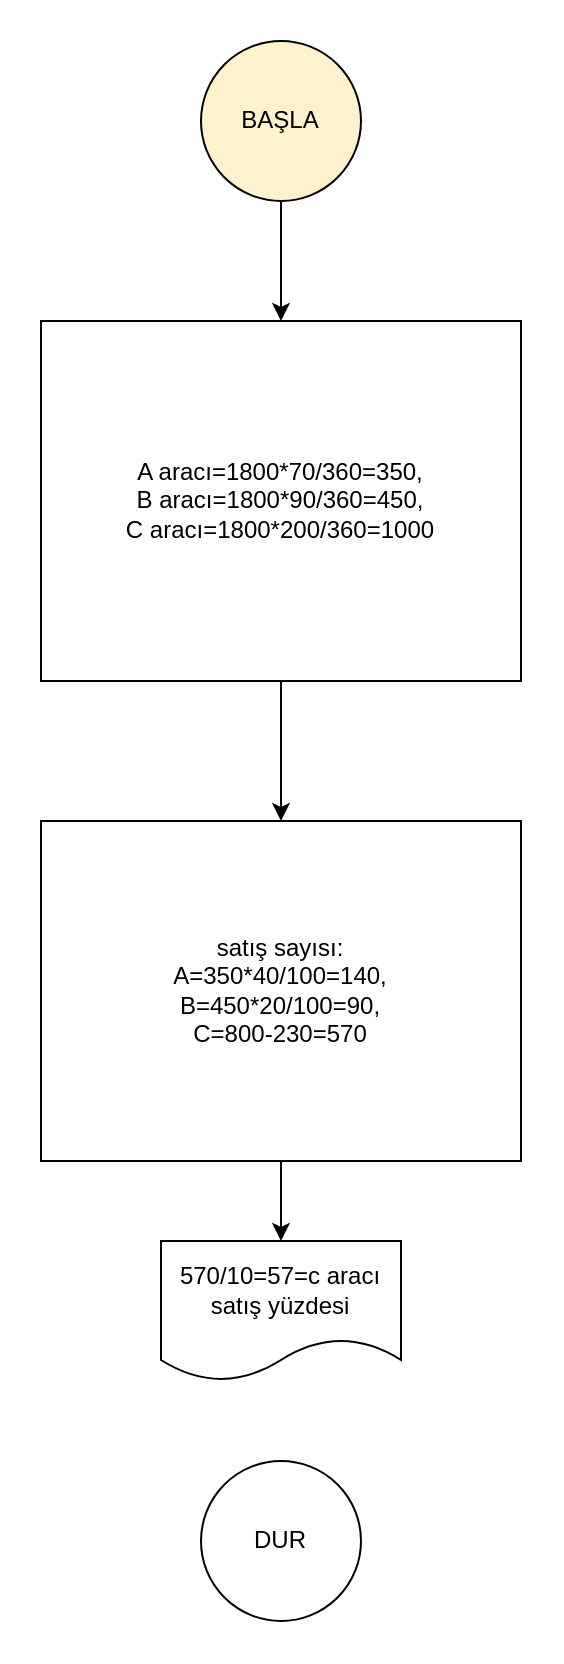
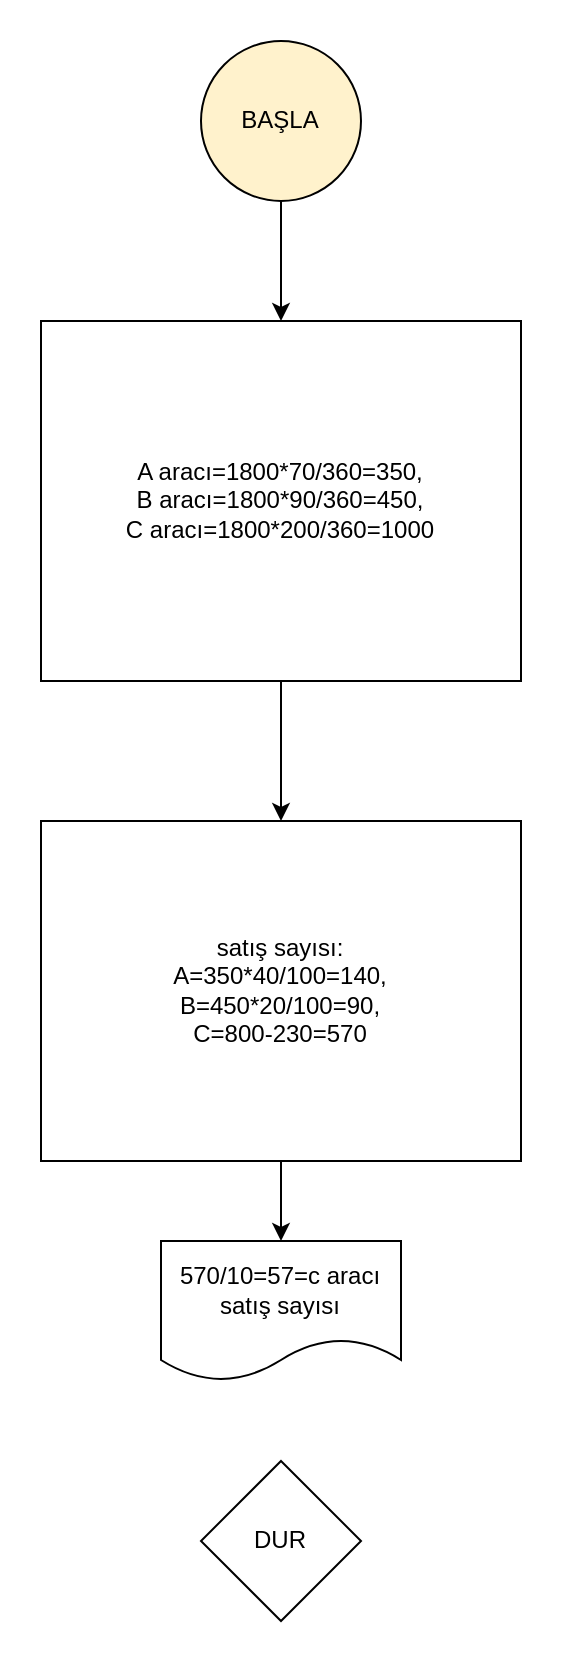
  <mxCell id="0" />
  <mxCell id="1" parent="0" />
- <mxCell id="2" value="DUR" style="ellipse;whiteSpace=wrap;html=1;aspect=fixed;" vertex="1" parent="1"><mxGeometry x="100" y="730" width="80" height="80" as="geometry" /></mxCell>
+ <mxCell id="2" value="DUR" style="rhombus;whiteSpace=wrap;html=1;aspect=fixed;" vertex="1" parent="1"><mxGeometry x="100" y="730" width="80" height="80" as="geometry" /></mxCell>
  <mxCell id="3" value="" style="edgeStyle=orthogonalEdgeStyle;rounded=0;orthogonalLoop=1;jettySize=auto;html=1;" edge="1" parent="1" source="4" target="6"><mxGeometry relative="1" as="geometry" /></mxCell>
  <mxCell id="4" value="BAŞLA" style="ellipse;whiteSpace=wrap;html=1;aspect=fixed;fillColor=#fff2cc;" vertex="1" parent="1"><mxGeometry x="100" y="20" width="80" height="80" as="geometry" /></mxCell>
  <mxCell id="5" value="" style="edgeStyle=orthogonalEdgeStyle;rounded=0;orthogonalLoop=1;jettySize=auto;html=1;" edge="1" parent="1" source="6" target="8"><mxGeometry relative="1" as="geometry" /></mxCell>
  <mxCell id="6" value="A aracı=1800*70/360=350,&lt;br&gt;B aracı=1800*90/360=450,&lt;br&gt;C aracı=1800*200/360=1000" style="rounded=0;whiteSpace=wrap;html=1;" vertex="1" parent="1"><mxGeometry x="20" y="160" width="240" height="180" as="geometry" /></mxCell>
  <mxCell id="7" value="" style="edgeStyle=orthogonalEdgeStyle;rounded=0;orthogonalLoop=1;jettySize=auto;html=1;" edge="1" parent="1" source="8" target="9"><mxGeometry relative="1" as="geometry" /></mxCell>
  <mxCell id="8" value="satış sayısı:&lt;br&gt;A=350*40/100=140,&lt;br&gt;B=450*20/100=90,&lt;br&gt;C=800-230=570" style="rounded=0;whiteSpace=wrap;html=1;" vertex="1" parent="1"><mxGeometry x="20" y="410" width="240" height="170" as="geometry" /></mxCell>
- <mxCell id="9" value="570/10=57=c aracı satış yüzdesi" style="shape=document;whiteSpace=wrap;html=1;boundedLbl=1;" vertex="1" parent="1"><mxGeometry x="80" y="620" width="120" height="70" as="geometry" /></mxCell>
+ <mxCell id="9" value="570/10=57=c aracı satış sayısı" style="shape=document;whiteSpace=wrap;html=1;boundedLbl=1;" vertex="1" parent="1"><mxGeometry x="80" y="620" width="120" height="70" as="geometry" /></mxCell>
